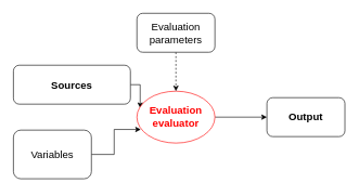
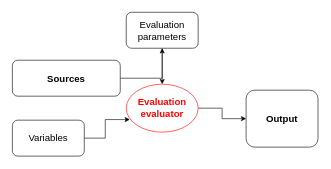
  <mxCell id="0" />
  <mxCell id="1" parent="0" />
  <mxCell id="2" style="edgeStyle=orthogonalEdgeStyle;rounded=0;orthogonalLoop=1;jettySize=auto;html=1;exitX=1;exitY=0.5;exitDx=0;exitDy=0;entryX=0.05;entryY=0.738;entryDx=0;entryDy=0;entryPerimeter=0;fontSize=16;" edge="1" parent="1" source="3" target="7"><mxGeometry relative="1" as="geometry" /></mxCell>
- <mxCell id="3" value="&lt;font style=&quot;font-size: 16px&quot;&gt;Variables&lt;/font&gt;" style="rounded=1;whiteSpace=wrap;html=1;" vertex="1" parent="1"><mxGeometry x="20" y="200" width="120" height="75" as="geometry" /></mxCell>
- <mxCell id="4" style="edgeStyle=orthogonalEdgeStyle;rounded=0;orthogonalLoop=1;jettySize=auto;html=1;exitX=1;exitY=0.5;exitDx=0;exitDy=0;entryX=0.042;entryY=0.325;entryDx=0;entryDy=0;fontSize=16;entryPerimeter=0;" edge="1" parent="1" source="5" target="7"><mxGeometry relative="1" as="geometry" /></mxCell>
+ <mxCell id="3" value="&lt;font style=&quot;font-size: 16px&quot;&gt;Variables&lt;/font&gt;" style="rounded=1;whiteSpace=wrap;html=1;" vertex="1" parent="1"><mxGeometry x="20" y="200" width="120" height="60" as="geometry" /></mxCell>
+ <mxCell id="4" style="edgeStyle=orthogonalEdgeStyle;rounded=0;orthogonalLoop=1;jettySize=auto;html=1;exitX=1;exitY=0.5;exitDx=0;exitDy=0;fontSize=16;" edge="1" parent="1" source="5" target="10"><mxGeometry relative="1" as="geometry" /></mxCell>
  <mxCell id="5" value="Sources" style="rounded=1;whiteSpace=wrap;html=1;fontSize=16;fontStyle=1" vertex="1" parent="1"><mxGeometry x="20" y="100" width="180" height="60" as="geometry" /></mxCell>
  <mxCell id="6" style="edgeStyle=orthogonalEdgeStyle;rounded=0;orthogonalLoop=1;jettySize=auto;html=1;exitX=1;exitY=0.5;exitDx=0;exitDy=0;entryX=0;entryY=0.5;entryDx=0;entryDy=0;fontSize=16;" edge="1" parent="1" source="7" target="8"><mxGeometry relative="1" as="geometry" /></mxCell>
  <mxCell id="7" value="&lt;div&gt;Evaluation&lt;/div&gt;&lt;div&gt;evaluator&lt;br&gt;&lt;/div&gt;" style="ellipse;whiteSpace=wrap;html=1;fontSize=16;fontColor=#FF0000;fontStyle=1;strokeColor=#FF0000;" vertex="1" parent="1"><mxGeometry x="210" y="140" width="120" height="80" as="geometry" /></mxCell>
- <mxCell id="8" value="Output" style="rounded=1;whiteSpace=wrap;html=1;fontSize=16;fontStyle=1" vertex="1" parent="1"><mxGeometry x="410" y="150" width="120" height="60" as="geometry" /></mxCell>
- <mxCell id="9" style="edgeStyle=orthogonalEdgeStyle;rounded=0;orthogonalLoop=1;jettySize=auto;html=1;exitX=0.5;exitY=1;exitDx=0;exitDy=0;entryX=0.5;entryY=0;entryDx=0;entryDy=0;fontSize=16;dashed=1;" edge="1" parent="1" source="10" target="7"><mxGeometry relative="1" as="geometry" /></mxCell>
+ <mxCell id="8" value="Output" style="rounded=1;whiteSpace=wrap;html=1;fontSize=16;fontStyle=1" vertex="1" parent="1"><mxGeometry x="410" y="150" width="120" height="95" as="geometry" /></mxCell>
+ <mxCell id="9" style="edgeStyle=orthogonalEdgeStyle;rounded=0;orthogonalLoop=1;jettySize=auto;html=1;exitX=0.5;exitY=1;exitDx=0;exitDy=0;entryX=0.5;entryY=0;entryDx=0;entryDy=0;fontSize=16;" edge="1" parent="1" source="10" target="7"><mxGeometry relative="1" as="geometry" /></mxCell>
  <mxCell id="10" value="Evaluation parameters" style="rounded=1;whiteSpace=wrap;html=1;fontSize=16;" vertex="1" parent="1"><mxGeometry x="210" y="20" width="120" height="60" as="geometry" /></mxCell>
